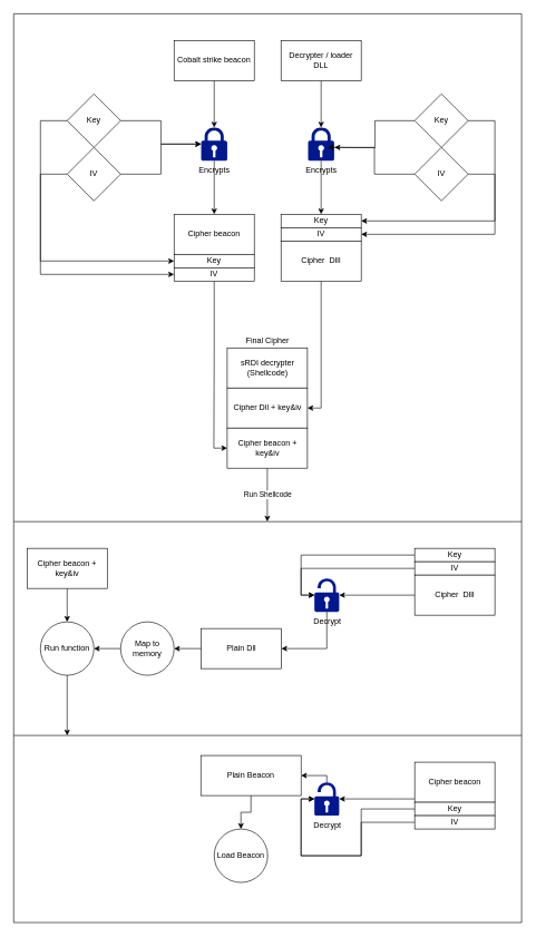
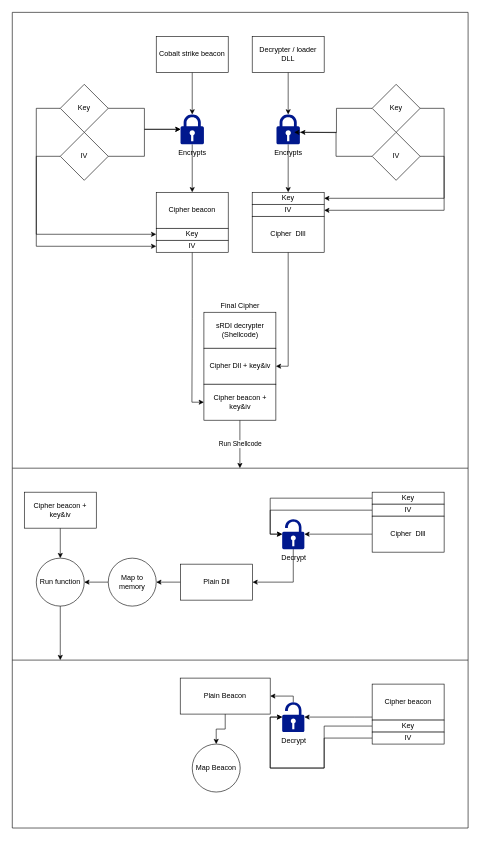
  <mxCell id="0" />
  <mxCell id="1" parent="0" />
  <mxCell id="2" style="edgeStyle=orthogonalEdgeStyle;rounded=0;orthogonalLoop=1;jettySize=auto;html=1;entryX=0.5;entryY=0.005;entryDx=0;entryDy=0;entryPerimeter=0;" edge="1" parent="1" source="3" target="11"><mxGeometry relative="1" as="geometry" /></mxCell>
  <mxCell id="3" value="Cobalt strike beacon" style="rounded=0;whiteSpace=wrap;html=1;" vertex="1" parent="1"><mxGeometry x="260" y="60" width="120" height="60" as="geometry" /></mxCell>
  <mxCell id="4" style="edgeStyle=orthogonalEdgeStyle;rounded=0;orthogonalLoop=1;jettySize=auto;html=1;entryX=0;entryY=0.5;entryDx=0;entryDy=0;entryPerimeter=0;" edge="1" parent="1" source="6" target="11"><mxGeometry relative="1" as="geometry" /></mxCell>
  <mxCell id="5" style="edgeStyle=orthogonalEdgeStyle;rounded=0;orthogonalLoop=1;jettySize=auto;html=1;entryX=0;entryY=0.5;entryDx=0;entryDy=0;" edge="1" parent="1" source="6" target="13"><mxGeometry relative="1" as="geometry"><Array as="points"><mxPoint x="60" y="180" /><mxPoint x="60" y="390" /></Array></mxGeometry></mxCell>
  <mxCell id="6" value="Key" style="rhombus;whiteSpace=wrap;html=1;" vertex="1" parent="1"><mxGeometry x="100" y="140" width="80" height="80" as="geometry" /></mxCell>
  <mxCell id="7" style="edgeStyle=orthogonalEdgeStyle;rounded=0;orthogonalLoop=1;jettySize=auto;html=1;entryX=0;entryY=0.5;entryDx=0;entryDy=0;entryPerimeter=0;" edge="1" parent="1" source="9" target="11"><mxGeometry relative="1" as="geometry" /></mxCell>
  <mxCell id="8" style="edgeStyle=orthogonalEdgeStyle;rounded=0;orthogonalLoop=1;jettySize=auto;html=1;entryX=0;entryY=0.5;entryDx=0;entryDy=0;" edge="1" parent="1" source="9" target="15"><mxGeometry relative="1" as="geometry"><Array as="points"><mxPoint x="60" y="260" /><mxPoint x="60" y="410" /></Array></mxGeometry></mxCell>
  <mxCell id="9" value="IV" style="rhombus;whiteSpace=wrap;html=1;" vertex="1" parent="1"><mxGeometry x="100" y="220" width="80" height="80" as="geometry" /></mxCell>
  <mxCell id="10" style="edgeStyle=orthogonalEdgeStyle;rounded=0;orthogonalLoop=1;jettySize=auto;html=1;" edge="1" parent="1" source="11" target="12"><mxGeometry relative="1" as="geometry" /></mxCell>
  <mxCell id="11" value="Encrypts" style="aspect=fixed;pointerEvents=1;shadow=0;dashed=0;html=1;strokeColor=none;labelPosition=center;verticalLabelPosition=bottom;verticalAlign=top;align=center;fillColor=#00188D;shape=mxgraph.mscae.enterprise.lock" vertex="1" parent="1"><mxGeometry x="300.5" y="190" width="39" height="50" as="geometry" /></mxCell>
  <mxCell id="12" value="Cipher beacon" style="rounded=0;whiteSpace=wrap;html=1;" vertex="1" parent="1"><mxGeometry x="260" y="320" width="120" height="60" as="geometry" /></mxCell>
  <mxCell id="13" value="Key" style="rounded=0;whiteSpace=wrap;html=1;" vertex="1" parent="1"><mxGeometry x="260" y="380" width="120" height="20" as="geometry" /></mxCell>
  <mxCell id="14" style="edgeStyle=orthogonalEdgeStyle;rounded=0;orthogonalLoop=1;jettySize=auto;html=1;entryX=0;entryY=0.5;entryDx=0;entryDy=0;" edge="1" parent="1" source="15" target="33"><mxGeometry relative="1" as="geometry" /></mxCell>
  <mxCell id="15" value="IV" style="rounded=0;whiteSpace=wrap;html=1;" vertex="1" parent="1"><mxGeometry x="260" y="400" width="120" height="20" as="geometry" /></mxCell>
  <mxCell id="16" style="edgeStyle=orthogonalEdgeStyle;rounded=0;orthogonalLoop=1;jettySize=auto;html=1;entryX=0.5;entryY=0.005;entryDx=0;entryDy=0;entryPerimeter=0;" edge="1" parent="1" source="17" target="20"><mxGeometry relative="1" as="geometry" /></mxCell>
  <mxCell id="17" value="Decrypter / loader DLL" style="rounded=0;whiteSpace=wrap;html=1;" vertex="1" parent="1"><mxGeometry x="420" y="60" width="120" height="60" as="geometry" /></mxCell>
  <mxCell id="18" value="sRDI decrypter (Shellcode)" style="rounded=0;whiteSpace=wrap;html=1;" vertex="1" parent="1"><mxGeometry x="339.5" y="520" width="120" height="60" as="geometry" /></mxCell>
  <mxCell id="19" style="edgeStyle=orthogonalEdgeStyle;rounded=0;orthogonalLoop=1;jettySize=auto;html=1;entryX=0.5;entryY=0;entryDx=0;entryDy=0;" edge="1" parent="1" source="20" target="21"><mxGeometry relative="1" as="geometry" /></mxCell>
  <mxCell id="20" value="Encrypts" style="aspect=fixed;pointerEvents=1;shadow=0;dashed=0;html=1;strokeColor=none;labelPosition=center;verticalLabelPosition=bottom;verticalAlign=top;align=center;fillColor=#00188D;shape=mxgraph.mscae.enterprise.lock" vertex="1" parent="1"><mxGeometry x="460.5" y="190" width="39" height="50" as="geometry" /></mxCell>
  <mxCell id="21" value="Key" style="rounded=0;whiteSpace=wrap;html=1;" vertex="1" parent="1"><mxGeometry x="420" y="320" width="120" height="20" as="geometry" /></mxCell>
  <mxCell id="22" value="IV" style="rounded=0;whiteSpace=wrap;html=1;" vertex="1" parent="1"><mxGeometry x="420" y="340" width="120" height="20" as="geometry" /></mxCell>
  <mxCell id="23" style="edgeStyle=orthogonalEdgeStyle;rounded=0;orthogonalLoop=1;jettySize=auto;html=1;entryX=1;entryY=0.5;entryDx=0;entryDy=0;" edge="1" parent="1" source="24" target="31"><mxGeometry relative="1" as="geometry" /></mxCell>
  <mxCell id="24" value="Cipher&amp;nbsp; Dlll" style="rounded=0;whiteSpace=wrap;html=1;" vertex="1" parent="1"><mxGeometry x="420" y="360" width="120" height="60" as="geometry" /></mxCell>
  <mxCell id="25" style="edgeStyle=orthogonalEdgeStyle;rounded=0;orthogonalLoop=1;jettySize=auto;html=1;entryX=1;entryY=0.5;entryDx=0;entryDy=0;" edge="1" parent="1" source="27" target="21"><mxGeometry relative="1" as="geometry"><Array as="points"><mxPoint x="740" y="180" /><mxPoint x="740" y="330" /></Array></mxGeometry></mxCell>
  <mxCell id="26" style="edgeStyle=orthogonalEdgeStyle;rounded=0;orthogonalLoop=1;jettySize=auto;html=1;" edge="1" parent="1" source="27"><mxGeometry relative="1" as="geometry"><mxPoint x="500" y="220" as="targetPoint" /></mxGeometry></mxCell>
  <mxCell id="27" value="Key" style="rhombus;whiteSpace=wrap;html=1;" vertex="1" parent="1"><mxGeometry x="620" y="140" width="80" height="80" as="geometry" /></mxCell>
  <mxCell id="28" style="edgeStyle=orthogonalEdgeStyle;rounded=0;orthogonalLoop=1;jettySize=auto;html=1;entryX=1;entryY=0.5;entryDx=0;entryDy=0;" edge="1" parent="1" source="30" target="22"><mxGeometry relative="1" as="geometry"><Array as="points"><mxPoint x="740" y="260" /><mxPoint x="740" y="350" /></Array></mxGeometry></mxCell>
  <mxCell id="29" style="edgeStyle=orthogonalEdgeStyle;rounded=0;orthogonalLoop=1;jettySize=auto;html=1;entryX=0.756;entryY=0.6;entryDx=0;entryDy=0;entryPerimeter=0;" edge="1" parent="1" source="30" target="20"><mxGeometry relative="1" as="geometry" /></mxCell>
  <mxCell id="30" value="IV" style="rhombus;whiteSpace=wrap;html=1;" vertex="1" parent="1"><mxGeometry x="620" y="220" width="80" height="80" as="geometry" /></mxCell>
  <mxCell id="31" value="Cipher Dll + key&amp;amp;iv" style="rounded=0;whiteSpace=wrap;html=1;" vertex="1" parent="1"><mxGeometry x="339.5" y="580" width="120" height="60" as="geometry" /></mxCell>
  <mxCell id="32" value="Run Shellcode" style="edgeStyle=orthogonalEdgeStyle;rounded=0;orthogonalLoop=1;jettySize=auto;html=1;" edge="1" parent="1" source="33"><mxGeometry relative="1" as="geometry"><mxPoint x="399.5" y="780" as="targetPoint" /></mxGeometry></mxCell>
  <mxCell id="33" value="Cipher beacon + key&amp;amp;iv" style="rounded=0;whiteSpace=wrap;html=1;" vertex="1" parent="1"><mxGeometry x="339.5" y="640" width="120" height="60" as="geometry" /></mxCell>
  <mxCell id="34" value="Final Cipher" style="text;html=1;strokeColor=none;fillColor=none;align=center;verticalAlign=middle;whiteSpace=wrap;rounded=0;" vertex="1" parent="1"><mxGeometry x="344.5" y="500" width="110" height="20" as="geometry" /></mxCell>
  <mxCell id="35" value="" style="endArrow=none;html=1;" edge="1" parent="1"><mxGeometry width="50" height="50" relative="1" as="geometry"><mxPoint x="20" y="20" as="sourcePoint" /><mxPoint x="780" y="20" as="targetPoint" /></mxGeometry></mxCell>
  <mxCell id="36" value="" style="endArrow=none;html=1;" edge="1" parent="1"><mxGeometry width="50" height="50" relative="1" as="geometry"><mxPoint x="20" y="780" as="sourcePoint" /><mxPoint x="20" y="20" as="targetPoint" /></mxGeometry></mxCell>
  <mxCell id="37" value="" style="endArrow=none;html=1;" edge="1" parent="1"><mxGeometry width="50" height="50" relative="1" as="geometry"><mxPoint x="780" y="780" as="sourcePoint" /><mxPoint x="780" y="20" as="targetPoint" /></mxGeometry></mxCell>
  <mxCell id="38" value="" style="endArrow=none;html=1;" edge="1" parent="1"><mxGeometry width="50" height="50" relative="1" as="geometry"><mxPoint x="20" y="780" as="sourcePoint" /><mxPoint x="780" y="780" as="targetPoint" /></mxGeometry></mxCell>
  <mxCell id="39" style="edgeStyle=orthogonalEdgeStyle;rounded=0;orthogonalLoop=1;jettySize=auto;html=1;entryX=0;entryY=0.5;entryDx=0;entryDy=0;entryPerimeter=0;" edge="1" parent="1" source="40" target="46"><mxGeometry relative="1" as="geometry" /></mxCell>
  <mxCell id="40" value="Key" style="rounded=0;whiteSpace=wrap;html=1;" vertex="1" parent="1"><mxGeometry x="620" y="820" width="120" height="20" as="geometry" /></mxCell>
  <mxCell id="41" style="edgeStyle=orthogonalEdgeStyle;rounded=0;orthogonalLoop=1;jettySize=auto;html=1;entryX=0;entryY=0.5;entryDx=0;entryDy=0;entryPerimeter=0;" edge="1" parent="1" source="42" target="46"><mxGeometry relative="1" as="geometry"><Array as="points"><mxPoint x="450" y="850" /><mxPoint x="450" y="890" /></Array></mxGeometry></mxCell>
  <mxCell id="42" value="IV" style="rounded=0;whiteSpace=wrap;html=1;" vertex="1" parent="1"><mxGeometry x="620" y="840" width="120" height="20" as="geometry" /></mxCell>
  <mxCell id="43" style="edgeStyle=orthogonalEdgeStyle;rounded=0;orthogonalLoop=1;jettySize=auto;html=1;" edge="1" parent="1" source="44" target="46"><mxGeometry relative="1" as="geometry" /></mxCell>
  <mxCell id="44" value="Cipher&amp;nbsp; Dlll" style="rounded=0;whiteSpace=wrap;html=1;" vertex="1" parent="1"><mxGeometry x="620" y="860" width="120" height="60" as="geometry" /></mxCell>
  <mxCell id="45" style="edgeStyle=orthogonalEdgeStyle;rounded=0;orthogonalLoop=1;jettySize=auto;html=1;entryX=1;entryY=0.5;entryDx=0;entryDy=0;" edge="1" parent="1" source="46" target="48"><mxGeometry relative="1" as="geometry"><Array as="points"><mxPoint x="489" y="970" /></Array></mxGeometry></mxCell>
  <mxCell id="46" value="Decrypt" style="aspect=fixed;pointerEvents=1;shadow=0;dashed=0;html=1;strokeColor=none;labelPosition=center;verticalLabelPosition=bottom;verticalAlign=top;align=center;fillColor=#00188D;shape=mxgraph.mscae.enterprise.lock_unlocked" vertex="1" parent="1"><mxGeometry x="470" y="865" width="37" height="50" as="geometry" /></mxCell>
  <mxCell id="47" style="edgeStyle=orthogonalEdgeStyle;rounded=0;orthogonalLoop=1;jettySize=auto;html=1;" edge="1" parent="1" source="48" target="50"><mxGeometry relative="1" as="geometry" /></mxCell>
  <mxCell id="48" value="Plain Dll" style="rounded=0;whiteSpace=wrap;html=1;" vertex="1" parent="1"><mxGeometry x="300.5" y="940" width="120" height="60" as="geometry" /></mxCell>
  <mxCell id="49" style="edgeStyle=orthogonalEdgeStyle;rounded=0;orthogonalLoop=1;jettySize=auto;html=1;entryX=1;entryY=0.5;entryDx=0;entryDy=0;" edge="1" parent="1" source="50" target="52"><mxGeometry relative="1" as="geometry" /></mxCell>
  <mxCell id="50" value="Map to memory" style="ellipse;whiteSpace=wrap;html=1;aspect=fixed;" vertex="1" parent="1"><mxGeometry x="180" y="930" width="80" height="80" as="geometry" /></mxCell>
  <mxCell id="51" style="edgeStyle=orthogonalEdgeStyle;rounded=0;orthogonalLoop=1;jettySize=auto;html=1;" edge="1" parent="1" source="52"><mxGeometry relative="1" as="geometry"><mxPoint x="100" y="1100" as="targetPoint" /></mxGeometry></mxCell>
  <mxCell id="52" value="Run function" style="ellipse;whiteSpace=wrap;html=1;aspect=fixed;" vertex="1" parent="1"><mxGeometry x="60" y="930" width="80" height="80" as="geometry" /></mxCell>
  <mxCell id="53" style="edgeStyle=orthogonalEdgeStyle;rounded=0;orthogonalLoop=1;jettySize=auto;html=1;entryX=0.5;entryY=0;entryDx=0;entryDy=0;" edge="1" parent="1" source="54" target="52"><mxGeometry relative="1" as="geometry" /></mxCell>
  <mxCell id="54" value="Cipher beacon + key&amp;amp;iv" style="rounded=0;whiteSpace=wrap;html=1;" vertex="1" parent="1"><mxGeometry x="40" y="820" width="120" height="60" as="geometry" /></mxCell>
  <mxCell id="55" value="" style="endArrow=none;html=1;" edge="1" parent="1"><mxGeometry width="50" height="50" relative="1" as="geometry"><mxPoint x="20" y="780" as="sourcePoint" /><mxPoint x="20" y="1100" as="targetPoint" /></mxGeometry></mxCell>
  <mxCell id="56" value="" style="endArrow=none;html=1;" edge="1" parent="1"><mxGeometry width="50" height="50" relative="1" as="geometry"><mxPoint x="780" y="1100" as="sourcePoint" /><mxPoint x="780" y="780" as="targetPoint" /></mxGeometry></mxCell>
  <mxCell id="57" value="" style="endArrow=none;html=1;" edge="1" parent="1"><mxGeometry width="50" height="50" relative="1" as="geometry"><mxPoint x="20" y="1100" as="sourcePoint" /><mxPoint x="780" y="1100" as="targetPoint" /></mxGeometry></mxCell>
  <mxCell id="58" style="edgeStyle=orthogonalEdgeStyle;rounded=0;orthogonalLoop=1;jettySize=auto;html=1;" edge="1" parent="1" source="59" target="65"><mxGeometry relative="1" as="geometry"><Array as="points"><mxPoint x="590" y="1195" /><mxPoint x="590" y="1195" /></Array></mxGeometry></mxCell>
  <mxCell id="59" value="Cipher beacon" style="rounded=0;whiteSpace=wrap;html=1;" vertex="1" parent="1"><mxGeometry x="620" y="1140" width="120" height="60" as="geometry" /></mxCell>
  <mxCell id="60" style="edgeStyle=orthogonalEdgeStyle;rounded=0;orthogonalLoop=1;jettySize=auto;html=1;entryX=0;entryY=0.5;entryDx=0;entryDy=0;entryPerimeter=0;" edge="1" parent="1" source="61" target="65"><mxGeometry relative="1" as="geometry"><Array as="points"><mxPoint x="540" y="1210" /><mxPoint x="540" y="1280" /><mxPoint x="450" y="1280" /><mxPoint x="450" y="1195" /></Array></mxGeometry></mxCell>
  <mxCell id="61" value="Key" style="rounded=0;whiteSpace=wrap;html=1;" vertex="1" parent="1"><mxGeometry x="620" y="1200" width="120" height="20" as="geometry" /></mxCell>
  <mxCell id="62" style="edgeStyle=orthogonalEdgeStyle;rounded=0;orthogonalLoop=1;jettySize=auto;html=1;entryX=0;entryY=0.5;entryDx=0;entryDy=0;entryPerimeter=0;" edge="1" parent="1" source="63" target="65"><mxGeometry relative="1" as="geometry"><Array as="points"><mxPoint x="540" y="1230" /><mxPoint x="540" y="1280" /><mxPoint x="450" y="1280" /><mxPoint x="450" y="1195" /></Array></mxGeometry></mxCell>
  <mxCell id="63" value="IV" style="rounded=0;whiteSpace=wrap;html=1;" vertex="1" parent="1"><mxGeometry x="620" y="1220" width="120" height="20" as="geometry" /></mxCell>
  <mxCell id="64" style="edgeStyle=orthogonalEdgeStyle;rounded=0;orthogonalLoop=1;jettySize=auto;html=1;" edge="1" parent="1" source="65" target="67"><mxGeometry relative="1" as="geometry"><Array as="points"><mxPoint x="489" y="1160" /></Array></mxGeometry></mxCell>
  <mxCell id="65" value="Decrypt" style="aspect=fixed;pointerEvents=1;shadow=0;dashed=0;html=1;strokeColor=none;labelPosition=center;verticalLabelPosition=bottom;verticalAlign=top;align=center;fillColor=#00188D;shape=mxgraph.mscae.enterprise.lock_unlocked" vertex="1" parent="1"><mxGeometry x="470" y="1170" width="37" height="50" as="geometry" /></mxCell>
  <mxCell id="66" style="edgeStyle=orthogonalEdgeStyle;rounded=0;orthogonalLoop=1;jettySize=auto;html=1;entryX=0.5;entryY=0;entryDx=0;entryDy=0;" edge="1" parent="1" source="67" target="68"><mxGeometry relative="1" as="geometry" /></mxCell>
  <mxCell id="67" value="Plain Beacon" style="rounded=0;whiteSpace=wrap;html=1;" vertex="1" parent="1"><mxGeometry x="300" y="1130" width="150" height="60" as="geometry" /></mxCell>
- <mxCell id="68" value="Load Beacon" style="ellipse;whiteSpace=wrap;html=1;aspect=fixed;" vertex="1" parent="1"><mxGeometry x="320" y="1240" width="80" height="80" as="geometry" /></mxCell>
+ <mxCell id="68" value="Map Beacon" style="ellipse;whiteSpace=wrap;html=1;aspect=fixed;" vertex="1" parent="1"><mxGeometry x="320" y="1240" width="80" height="80" as="geometry" /></mxCell>
  <mxCell id="69" value="" style="endArrow=none;html=1;" edge="1" parent="1"><mxGeometry width="50" height="50" relative="1" as="geometry"><mxPoint x="20" y="1380" as="sourcePoint" /><mxPoint x="20" y="1100" as="targetPoint" /></mxGeometry></mxCell>
  <mxCell id="70" value="" style="endArrow=none;html=1;" edge="1" parent="1"><mxGeometry width="50" height="50" relative="1" as="geometry"><mxPoint x="20" y="1380" as="sourcePoint" /><mxPoint x="780" y="1380" as="targetPoint" /></mxGeometry></mxCell>
  <mxCell id="71" value="" style="endArrow=none;html=1;" edge="1" parent="1"><mxGeometry width="50" height="50" relative="1" as="geometry"><mxPoint x="780" y="1380" as="sourcePoint" /><mxPoint x="780" y="1100" as="targetPoint" /></mxGeometry></mxCell>
